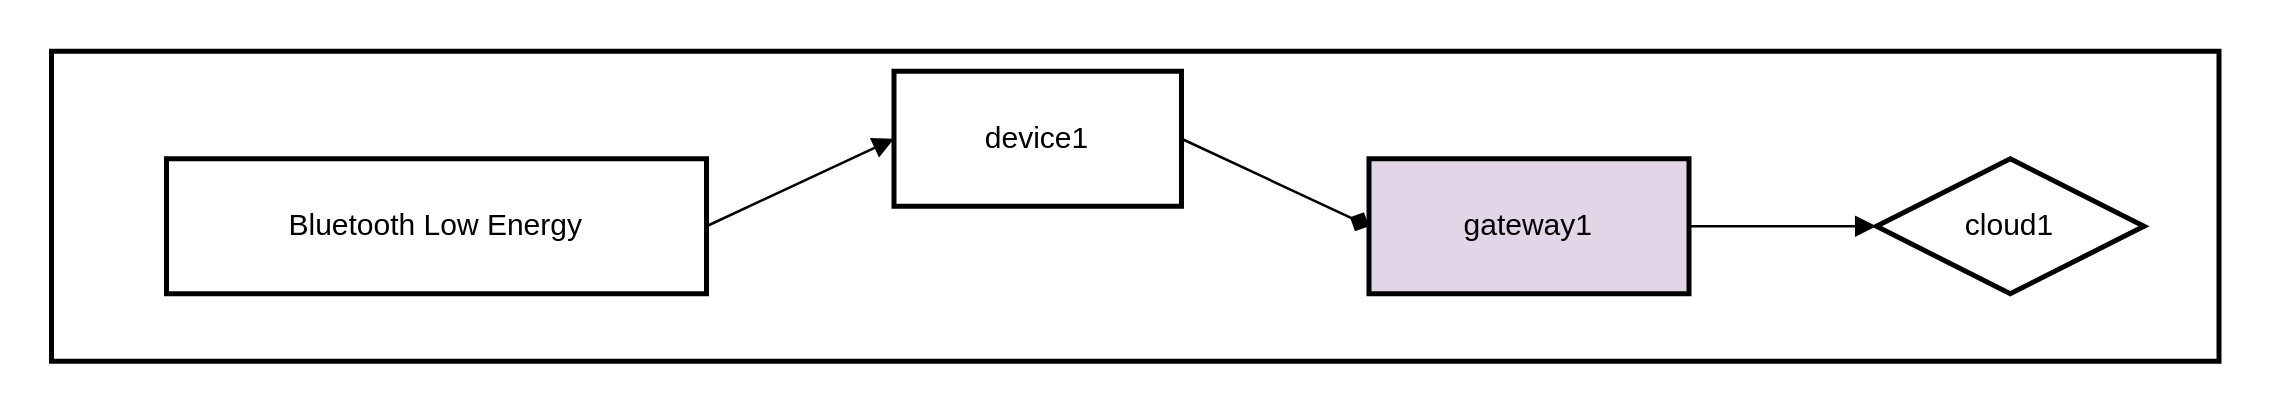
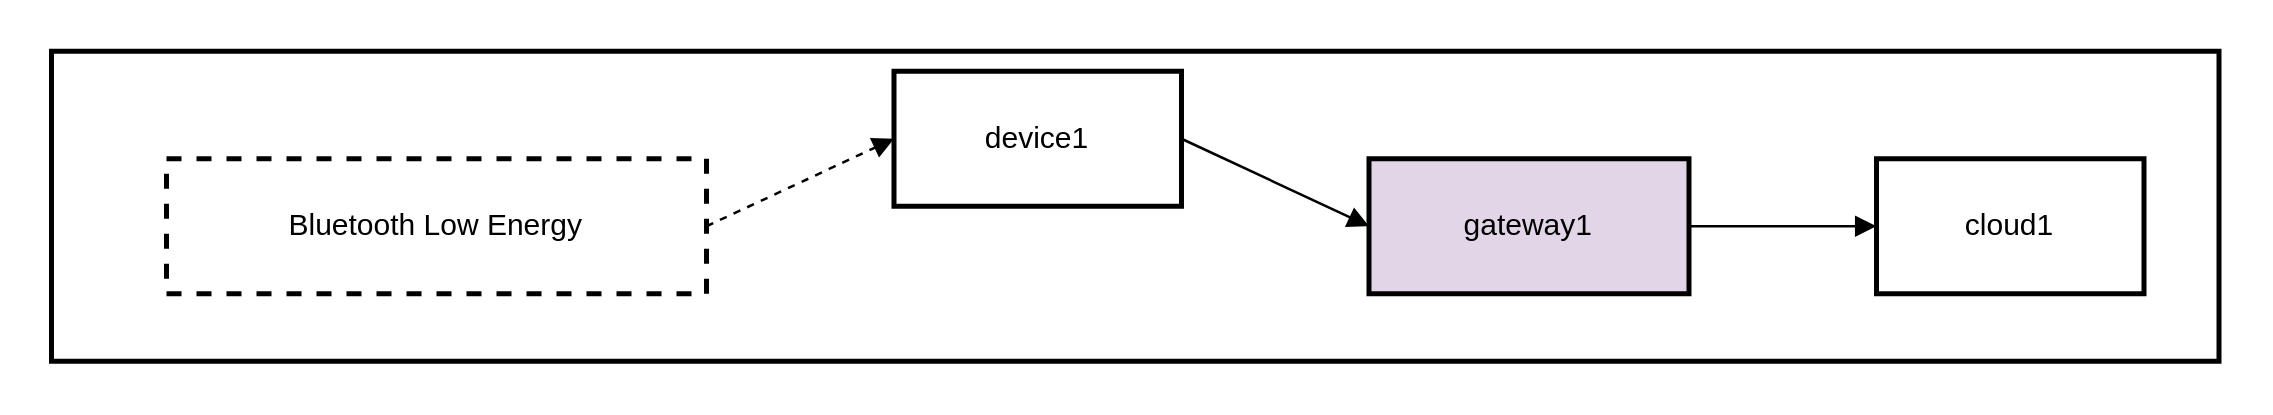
  <mxCell id="0" />
  <mxCell id="1" parent="0" />
  <mxCell id="2" value="iot" style="whiteSpace=wrap;strokeWidth=2;verticalAlign=top;" vertex="1" parent="1"><mxGeometry x="20" y="20" width="867" height="124" as="geometry" /></mxCell>
- <mxCell id="3" value="Bluetooth Low Energy" style="whiteSpace=wrap;strokeWidth=2;" vertex="1" parent="2"><mxGeometry x="46" y="43" width="216" height="54" as="geometry" /></mxCell>
+ <mxCell id="3" value="Bluetooth Low Energy" style="whiteSpace=wrap;strokeWidth=2;dashed=1;" vertex="1" parent="2"><mxGeometry x="46" y="43" width="216" height="54" as="geometry" /></mxCell>
  <mxCell id="4" value="device1" style="whiteSpace=wrap;strokeWidth=2;" vertex="1" parent="2"><mxGeometry x="337" y="8" width="115" height="54" as="geometry" /></mxCell>
  <mxCell id="5" value="gateway1" style="whiteSpace=wrap;strokeWidth=2;fillColor=#e1d5e7;" vertex="1" parent="2"><mxGeometry x="527" y="43" width="128" height="54" as="geometry" /></mxCell>
- <mxCell id="6" value="cloud1" style="rhombus;whiteSpace=wrap;strokeWidth=2;" vertex="1" parent="2"><mxGeometry x="730" y="43" width="107" height="54" as="geometry" /></mxCell>
- <mxCell id="7" value="" style="curved=1;startArrow=none;endArrow=block;exitX=1;exitY=0.5;entryX=0;entryY=0.5;" edge="1" parent="2" source="3" target="4"><mxGeometry relative="1" as="geometry"><Array as="points" /></mxGeometry></mxCell>
- <mxCell id="8" value="" style="curved=1;startArrow=none;endArrow=diamond;exitX=1;exitY=0.5;entryX=0;entryY=0.5;" edge="1" parent="2" source="4" target="5"><mxGeometry relative="1" as="geometry"><Array as="points" /></mxGeometry></mxCell>
+ <mxCell id="6" value="cloud1" style="whiteSpace=wrap;strokeWidth=2;" vertex="1" parent="2"><mxGeometry x="730" y="43" width="107" height="54" as="geometry" /></mxCell>
+ <mxCell id="7" value="" style="curved=1;startArrow=none;endArrow=block;exitX=1;exitY=0.5;entryX=0;entryY=0.5;dashed=1;" edge="1" parent="2" source="3" target="4"><mxGeometry relative="1" as="geometry"><Array as="points" /></mxGeometry></mxCell>
+ <mxCell id="8" value="" style="curved=1;startArrow=none;endArrow=block;exitX=1;exitY=0.5;entryX=0;entryY=0.5;" edge="1" parent="2" source="4" target="5"><mxGeometry relative="1" as="geometry"><Array as="points" /></mxGeometry></mxCell>
  <mxCell id="9" value="" style="curved=1;startArrow=none;endArrow=block;exitX=1;exitY=0.5;entryX=0;entryY=0.5;" edge="1" parent="2" source="5" target="6"><mxGeometry relative="1" as="geometry"><Array as="points" /></mxGeometry></mxCell>
